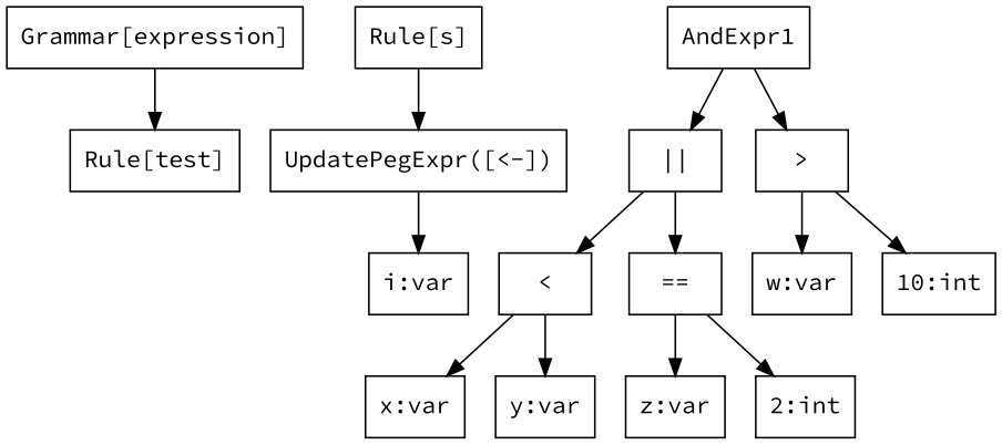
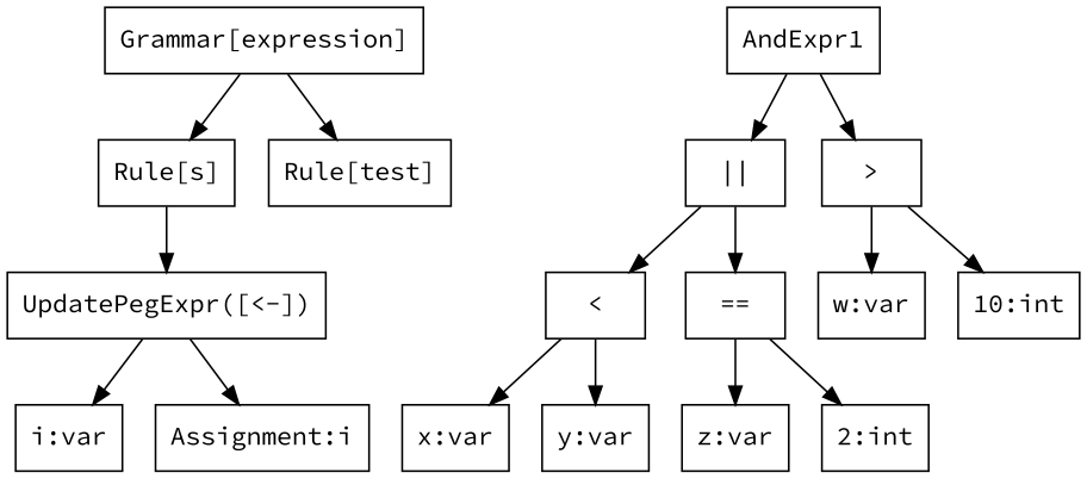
  digraph {
    fontname="Source Code Pro"
    node [fontname="Source Code Pro" shape=box]
    edge [fontname="Source Code Pro"]
    n1 [label="Grammar[expression]"]
    n2 [label="Rule[s]"]
    n3 [label="Rule[test]"]
    n4 [label="UpdatePegExpr([<-])"]
    n5 [label="i:var"]
+   n6 [label="Assignment:i"]
    n7 [label="||"]
    AndExpr1
    n9 [label="\>"]
    n10 [label="<"]
    n11 [label="=="]
    n12 [label="w:var"]
    n13 [label="10:int"]
    n14 [label="x:var"]
    n15 [label="y:var"]
    n16 [label="z:var"]
    n17 [label="2:int"]
+   n1 -> n2
    n1 -> n3
    n2 -> n4
    n4 -> n5
+   n4 -> n6
    n7 -> n10
    n7 -> n11
    AndExpr1 -> n7
    AndExpr1 -> n9
    n9 -> n12
    n9 -> n13
    n10 -> n14
    n10 -> n15
    n11 -> n16
    n11 -> n17
  }
